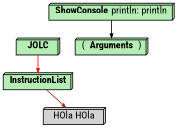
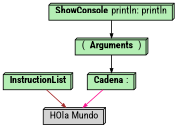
  digraph {
    fontname="Roboto Condensed"
    ranksep=.3
    node [fillcolor=darkseagreen2 fontname="Roboto Condensed" fontsize=12 shape=box3d style=filled]
    edge [arrowsize=.5 color=black fontname="Roboto Condensed"]
-   n1 [height=.1 label=<<B>JOLC</B>>]
    n2 [height=.1 label=<<B>InstructionList</B>>]
-   n3 [fillcolor=lightgrey height=.1 label="HOla HOla"]
+   n3 [fillcolor=lightgrey height=.1 label="HOla Mundo"]
    n4 [height=.1 label=<<B>ShowConsole</B> println: println>]
    n5 [height=.1 label=<( <B> Arguments </B> )>]
-   n1 -> n2 [color=red]
+   n6 [height=.1 label=<<B>Cadena</B> :>]
    n2 -> n3 [color=brown]
    n4 -> n5
+   n5 -> n6
+   n6 -> n3 [color=deeppink]
  }
